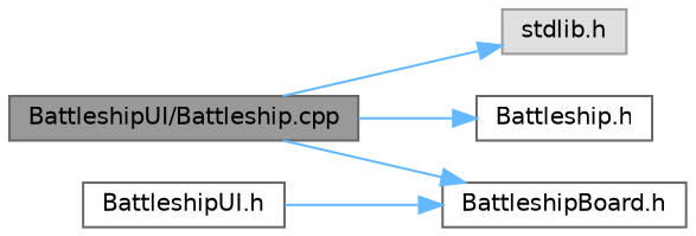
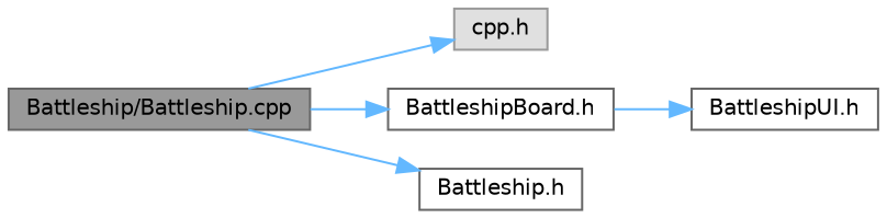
  digraph {
    rankdir=LR
    node [color=grey40 fillcolor=white fontname=Helvetica fontsize=10 shape=box style=filled]
    edge [color=steelblue1 fontname=Helvetica fontsize=10 labelfontname=Helvetica labelfontsize=10 style=solid]
-   n1 [color=gray40 fillcolor=grey60 fontcolor=black height=0.2 label="BattleshipUI/Battleship.cpp" width=0.4]
-   n2 [color=grey60 fillcolor="#E0E0E0" height=0.2 label="stdlib.h" width=0.4]
+   n1 [color=gray40 fillcolor=grey60 fontcolor=black height=0.2 label="Battleship/Battleship.cpp" width=0.4]
+   n2 [color=grey60 fillcolor="#E0E0E0" height=0.2 label="cpp.h" width=0.4]
    n3 [height=0.2 label="BattleshipBoard.h" width=0.4]
    n4 [height=0.2 label="Battleship.h" width=0.4]
    n5 [height=0.2 label="BattleshipUI.h" width=0.4]
    n1 -> n2
    n1 -> n3
    n1 -> n4
-   n5 -> n3
+   n3 -> n5
  }
